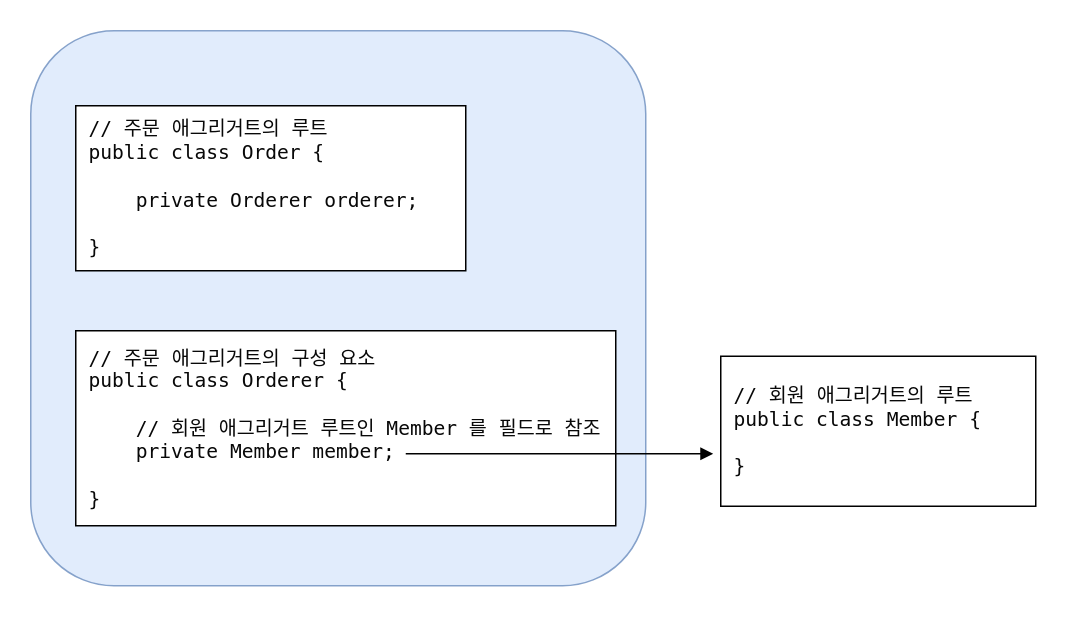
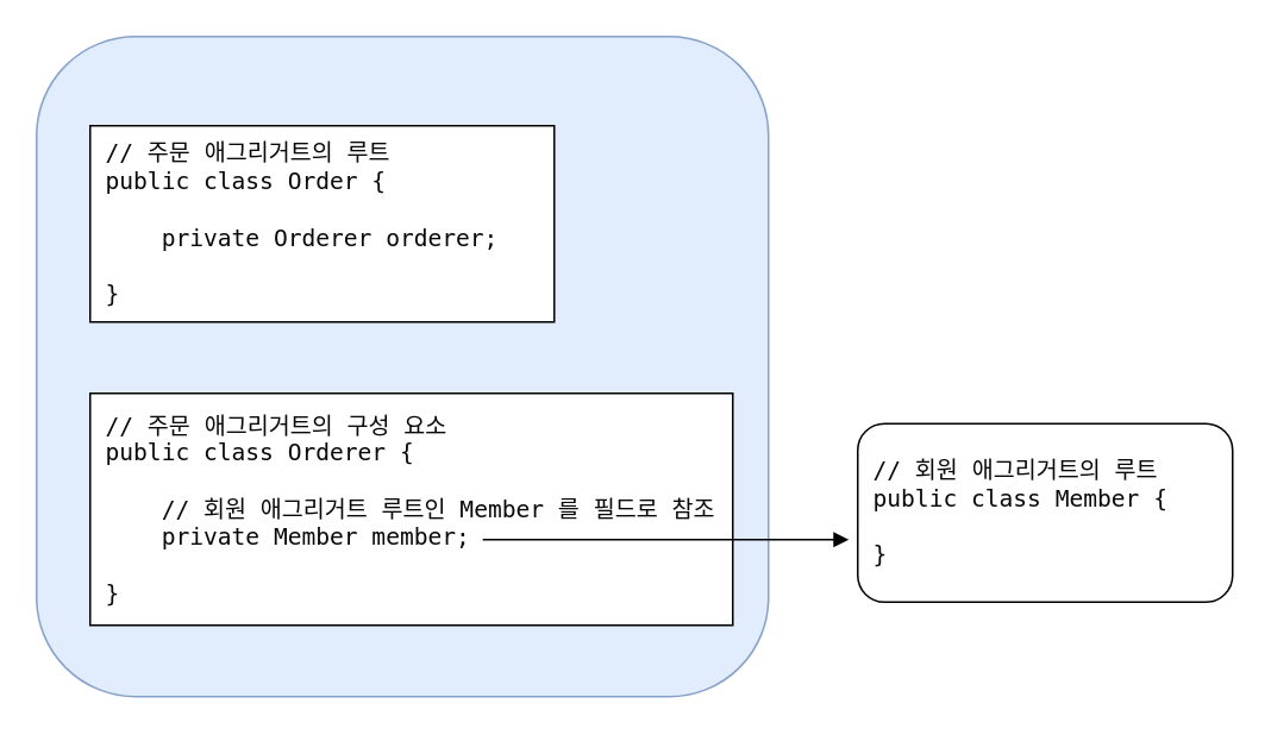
  <mxCell id="0" />
  <mxCell id="1" parent="0" />
  <mxCell id="2" value="" style="rounded=1;whiteSpace=wrap;html=1;fillColor=#dae8fc;strokeColor=#6c8ebf;opacity=80;" vertex="1" parent="1"><mxGeometry x="20" y="20" width="410" height="370" as="geometry" /></mxCell>
  <mxCell id="3" value="&lt;div style=&quot;background-color: rgb(255, 255, 255);&quot;&gt;&lt;pre style=&quot;&quot;&gt;&lt;font face=&quot;IBM Plex Mono, monospace&quot; color=&quot;#080808&quot;&gt;&lt;span style=&quot;font-size: 13.067px;&quot;&gt;// 주문 애그리거트의 루트&lt;br/&gt;public class Order {&lt;br/&gt;&lt;br/&gt;    private Orderer orderer;&lt;br/&gt;&lt;br/&gt;}&lt;/span&gt;&lt;/font&gt;&lt;br&gt;&lt;/pre&gt;&lt;/div&gt;" style="rounded=0;whiteSpace=wrap;html=1;align=left;spacingLeft=7;" vertex="1" parent="1"><mxGeometry x="50" y="70" width="260" height="110" as="geometry" /></mxCell>
  <mxCell id="4" value="&lt;div style=&quot;background-color: rgb(255, 255, 255);&quot;&gt;&lt;pre style=&quot;&quot;&gt;&lt;font face=&quot;IBM Plex Mono, monospace&quot; color=&quot;#080808&quot;&gt;&lt;span style=&quot;font-size: 13.067px;&quot;&gt;// 주문 애그리거트의 구성 요소&lt;br/&gt;public class Orderer {&lt;br/&gt;&lt;br/&gt;    // 회원 애그리거트 루트인 Member 를 필드로 참조&lt;br/&gt;    private Member member;  &lt;br/&gt;&lt;br/&gt;}&lt;/span&gt;&lt;/font&gt;&lt;br&gt;&lt;/pre&gt;&lt;/div&gt;" style="rounded=0;whiteSpace=wrap;html=1;align=left;spacingLeft=7;" vertex="1" parent="1"><mxGeometry x="50" y="220" width="360" height="130" as="geometry" /></mxCell>
- <mxCell id="5" value="&lt;div style=&quot;background-color: rgb(255, 255, 255);&quot;&gt;&lt;pre style=&quot;&quot;&gt;&lt;font face=&quot;IBM Plex Mono, monospace&quot; color=&quot;#080808&quot;&gt;&lt;span style=&quot;font-size: 13.067px;&quot;&gt;// 회원 애그리거트의 루트&lt;br/&gt;public class Member {&lt;br/&gt;    &lt;br/&gt;}&lt;/span&gt;&lt;/font&gt;&lt;br&gt;&lt;/pre&gt;&lt;/div&gt;" style="rounded=0;whiteSpace=wrap;html=1;align=left;spacingLeft=7;" vertex="1" parent="1"><mxGeometry x="480" y="237" width="210" height="100" as="geometry" /></mxCell>
+ <mxCell id="5" value="&lt;div style=&quot;background-color: rgb(255, 255, 255);&quot;&gt;&lt;pre style=&quot;&quot;&gt;&lt;font face=&quot;IBM Plex Mono, monospace&quot; color=&quot;#080808&quot;&gt;&lt;span style=&quot;font-size: 13.067px;&quot;&gt;// 회원 애그리거트의 루트&lt;br/&gt;public class Member {&lt;br/&gt;    &lt;br/&gt;}&lt;/span&gt;&lt;/font&gt;&lt;br&gt;&lt;/pre&gt;&lt;/div&gt;" style="whiteSpace=wrap;html=1;align=left;spacingLeft=7;rounded=1;" vertex="1" parent="1"><mxGeometry x="480" y="237" width="210" height="100" as="geometry" /></mxCell>
  <mxCell id="6" value="" style="endArrow=block;html=1;rounded=0;entryX=-0.024;entryY=0.65;entryDx=0;entryDy=0;entryPerimeter=0;endFill=1;" edge="1" parent="1" target="5"><mxGeometry width="50" height="50" relative="1" as="geometry"><mxPoint x="270" y="302" as="sourcePoint" /><mxPoint x="510" y="302" as="targetPoint" /></mxGeometry></mxCell>
